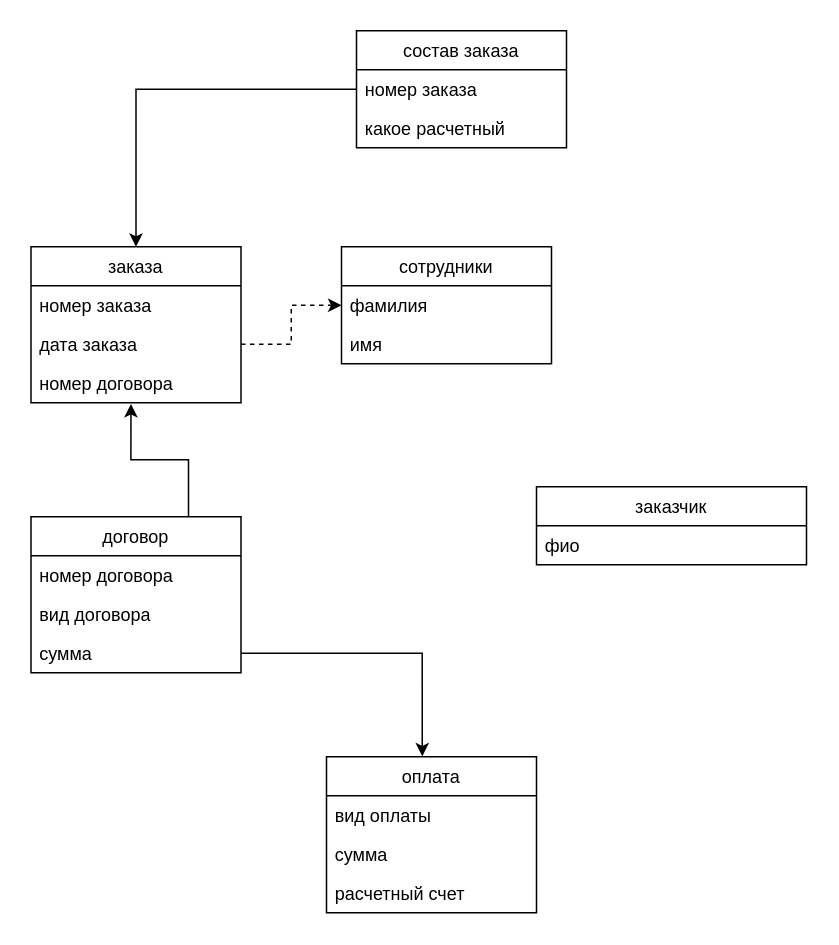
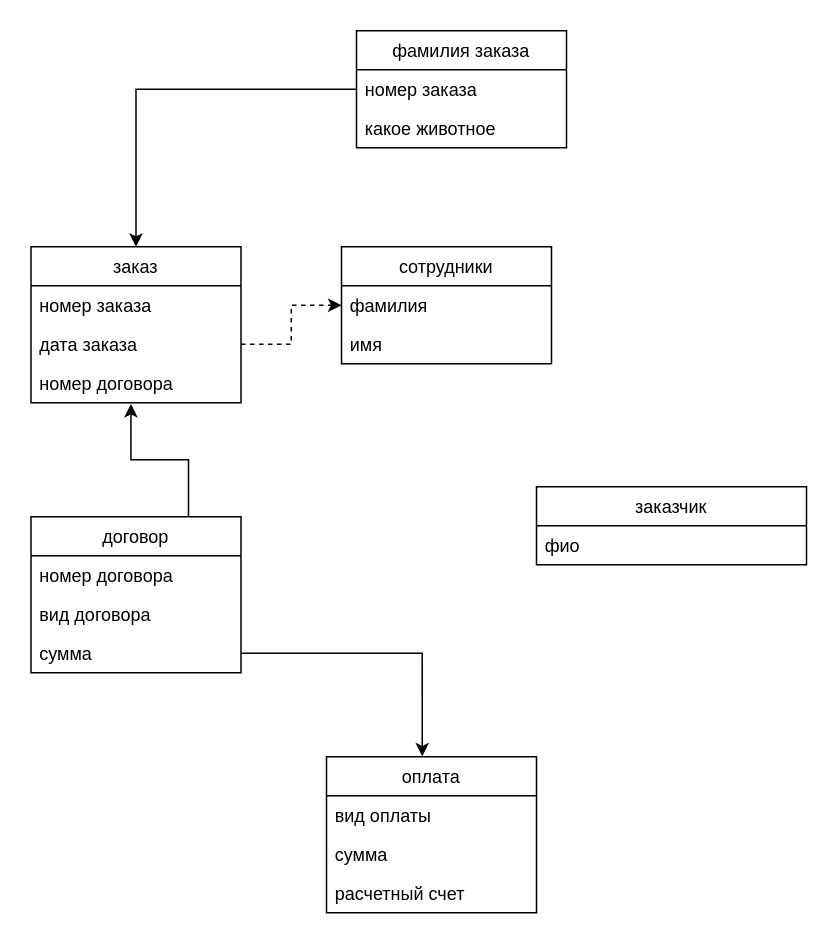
  <mxCell id="0" />
  <mxCell id="1" parent="0" />
  <mxCell id="2" value="заказчик" style="swimlane;fontStyle=0;childLayout=stackLayout;horizontal=1;startSize=26;fillColor=none;horizontalStack=0;resizeParent=1;resizeParentMax=0;resizeLast=0;collapsible=1;marginBottom=0;" parent="1" vertex="1"><mxGeometry x="357" y="324" width="180" height="52" as="geometry" /></mxCell>
  <mxCell id="3" value="фио" style="text;strokeColor=none;fillColor=none;align=left;verticalAlign=top;spacingLeft=4;spacingRight=4;overflow=hidden;rotatable=0;points=[[0,0.5],[1,0.5]];portConstraint=eastwest;" parent="2" vertex="1"><mxGeometry y="26" width="180" height="26" as="geometry" /></mxCell>
- <mxCell id="4" value="состав заказа" style="swimlane;fontStyle=0;childLayout=stackLayout;horizontal=1;startSize=26;fillColor=none;horizontalStack=0;resizeParent=1;resizeParentMax=0;resizeLast=0;collapsible=1;marginBottom=0;" parent="1" vertex="1"><mxGeometry x="237" y="20" width="140" height="78" as="geometry" /></mxCell>
+ <mxCell id="4" value="фамилия заказа" style="swimlane;fontStyle=0;childLayout=stackLayout;horizontal=1;startSize=26;fillColor=none;horizontalStack=0;resizeParent=1;resizeParentMax=0;resizeLast=0;collapsible=1;marginBottom=0;" parent="1" vertex="1"><mxGeometry x="237" y="20" width="140" height="78" as="geometry" /></mxCell>
  <mxCell id="5" value="номер заказа" style="text;strokeColor=none;fillColor=none;align=left;verticalAlign=top;spacingLeft=4;spacingRight=4;overflow=hidden;rotatable=0;points=[[0,0.5],[1,0.5]];portConstraint=eastwest;" parent="4" vertex="1"><mxGeometry y="26" width="140" height="26" as="geometry" /></mxCell>
- <mxCell id="6" value="какое расчетный" style="text;strokeColor=none;fillColor=none;align=left;verticalAlign=top;spacingLeft=4;spacingRight=4;overflow=hidden;rotatable=0;points=[[0,0.5],[1,0.5]];portConstraint=eastwest;" parent="4" vertex="1"><mxGeometry y="52" width="140" height="26" as="geometry" /></mxCell>
- <mxCell id="7" value="заказа" style="swimlane;fontStyle=0;childLayout=stackLayout;horizontal=1;startSize=26;fillColor=none;horizontalStack=0;resizeParent=1;resizeParentMax=0;resizeLast=0;collapsible=1;marginBottom=0;" parent="1" vertex="1"><mxGeometry x="20" y="164" width="140" height="104" as="geometry" /></mxCell>
+ <mxCell id="6" value="какое животное" style="text;strokeColor=none;fillColor=none;align=left;verticalAlign=top;spacingLeft=4;spacingRight=4;overflow=hidden;rotatable=0;points=[[0,0.5],[1,0.5]];portConstraint=eastwest;" parent="4" vertex="1"><mxGeometry y="52" width="140" height="26" as="geometry" /></mxCell>
+ <mxCell id="7" value="заказ" style="swimlane;fontStyle=0;childLayout=stackLayout;horizontal=1;startSize=26;fillColor=none;horizontalStack=0;resizeParent=1;resizeParentMax=0;resizeLast=0;collapsible=1;marginBottom=0;" parent="1" vertex="1"><mxGeometry x="20" y="164" width="140" height="104" as="geometry" /></mxCell>
  <mxCell id="8" value="номер заказа" style="text;strokeColor=none;fillColor=none;align=left;verticalAlign=top;spacingLeft=4;spacingRight=4;overflow=hidden;rotatable=0;points=[[0,0.5],[1,0.5]];portConstraint=eastwest;" parent="7" vertex="1"><mxGeometry y="26" width="140" height="26" as="geometry" /></mxCell>
  <mxCell id="9" value="дата заказа" style="text;strokeColor=none;fillColor=none;align=left;verticalAlign=top;spacingLeft=4;spacingRight=4;overflow=hidden;rotatable=0;points=[[0,0.5],[1,0.5]];portConstraint=eastwest;" parent="7" vertex="1"><mxGeometry y="52" width="140" height="26" as="geometry" /></mxCell>
  <mxCell id="10" value="номер договора " style="text;strokeColor=none;fillColor=none;align=left;verticalAlign=top;spacingLeft=4;spacingRight=4;overflow=hidden;rotatable=0;points=[[0,0.5],[1,0.5]];portConstraint=eastwest;" parent="7" vertex="1"><mxGeometry y="78" width="140" height="26" as="geometry" /></mxCell>
  <mxCell id="11" style="edgeStyle=orthogonalEdgeStyle;rounded=0;orthogonalLoop=1;jettySize=auto;html=1;exitX=0.75;exitY=0;exitDx=0;exitDy=0;entryX=0.476;entryY=1.032;entryDx=0;entryDy=0;entryPerimeter=0;" parent="1" source="12" target="10" edge="1"><mxGeometry relative="1" as="geometry" /></mxCell>
  <mxCell id="12" value="договор" style="swimlane;fontStyle=0;childLayout=stackLayout;horizontal=1;startSize=26;fillColor=none;horizontalStack=0;resizeParent=1;resizeParentMax=0;resizeLast=0;collapsible=1;marginBottom=0;" parent="1" vertex="1"><mxGeometry x="20" y="344" width="140" height="104" as="geometry" /></mxCell>
  <mxCell id="13" value="номер договора " style="text;strokeColor=none;fillColor=none;align=left;verticalAlign=top;spacingLeft=4;spacingRight=4;overflow=hidden;rotatable=0;points=[[0,0.5],[1,0.5]];portConstraint=eastwest;" parent="12" vertex="1"><mxGeometry y="26" width="140" height="26" as="geometry" /></mxCell>
  <mxCell id="14" value="вид договора " style="text;strokeColor=none;fillColor=none;align=left;verticalAlign=top;spacingLeft=4;spacingRight=4;overflow=hidden;rotatable=0;points=[[0,0.5],[1,0.5]];portConstraint=eastwest;" parent="12" vertex="1"><mxGeometry y="52" width="140" height="26" as="geometry" /></mxCell>
  <mxCell id="15" value="сумма " style="text;strokeColor=none;fillColor=none;align=left;verticalAlign=top;spacingLeft=4;spacingRight=4;overflow=hidden;rotatable=0;points=[[0,0.5],[1,0.5]];portConstraint=eastwest;" parent="12" vertex="1"><mxGeometry y="78" width="140" height="26" as="geometry" /></mxCell>
  <mxCell id="16" value="оплата" style="swimlane;fontStyle=0;childLayout=stackLayout;horizontal=1;startSize=26;fillColor=none;horizontalStack=0;resizeParent=1;resizeParentMax=0;resizeLast=0;collapsible=1;marginBottom=0;" parent="1" vertex="1"><mxGeometry x="217" y="504" width="140" height="104" as="geometry" /></mxCell>
  <mxCell id="17" value="вид оплаты" style="text;strokeColor=none;fillColor=none;align=left;verticalAlign=top;spacingLeft=4;spacingRight=4;overflow=hidden;rotatable=0;points=[[0,0.5],[1,0.5]];portConstraint=eastwest;" parent="16" vertex="1"><mxGeometry y="26" width="140" height="26" as="geometry" /></mxCell>
  <mxCell id="18" value="сумма" style="text;strokeColor=none;fillColor=none;align=left;verticalAlign=top;spacingLeft=4;spacingRight=4;overflow=hidden;rotatable=0;points=[[0,0.5],[1,0.5]];portConstraint=eastwest;" parent="16" vertex="1"><mxGeometry y="52" width="140" height="26" as="geometry" /></mxCell>
  <mxCell id="19" value="расчетный счет " style="text;strokeColor=none;fillColor=none;align=left;verticalAlign=top;spacingLeft=4;spacingRight=4;overflow=hidden;rotatable=0;points=[[0,0.5],[1,0.5]];portConstraint=eastwest;" parent="16" vertex="1"><mxGeometry y="78" width="140" height="26" as="geometry" /></mxCell>
  <mxCell id="20" value="сотрудники" style="swimlane;fontStyle=0;childLayout=stackLayout;horizontal=1;startSize=26;fillColor=none;horizontalStack=0;resizeParent=1;resizeParentMax=0;resizeLast=0;collapsible=1;marginBottom=0;" parent="1" vertex="1"><mxGeometry x="227" y="164" width="140" height="78" as="geometry" /></mxCell>
  <mxCell id="21" value="фамилия" style="text;strokeColor=none;fillColor=none;align=left;verticalAlign=top;spacingLeft=4;spacingRight=4;overflow=hidden;rotatable=0;points=[[0,0.5],[1,0.5]];portConstraint=eastwest;" parent="20" vertex="1"><mxGeometry y="26" width="140" height="26" as="geometry" /></mxCell>
  <mxCell id="22" value="имя " style="text;strokeColor=none;fillColor=none;align=left;verticalAlign=top;spacingLeft=4;spacingRight=4;overflow=hidden;rotatable=0;points=[[0,0.5],[1,0.5]];portConstraint=eastwest;" parent="20" vertex="1"><mxGeometry y="52" width="140" height="26" as="geometry" /></mxCell>
  <mxCell id="23" style="edgeStyle=orthogonalEdgeStyle;rounded=0;orthogonalLoop=1;jettySize=auto;html=1;exitX=1;exitY=0.5;exitDx=0;exitDy=0;entryX=0;entryY=0.5;entryDx=0;entryDy=0;dashed=1;" parent="1" source="9" target="20" edge="1"><mxGeometry relative="1" as="geometry" /></mxCell>
  <mxCell id="24" style="edgeStyle=orthogonalEdgeStyle;rounded=0;orthogonalLoop=1;jettySize=auto;html=1;exitX=0;exitY=0.5;exitDx=0;exitDy=0;entryX=0.5;entryY=0;entryDx=0;entryDy=0;" parent="1" source="5" target="7" edge="1"><mxGeometry relative="1" as="geometry" /></mxCell>
  <mxCell id="25" style="edgeStyle=orthogonalEdgeStyle;rounded=0;orthogonalLoop=1;jettySize=auto;html=1;exitX=1;exitY=0.5;exitDx=0;exitDy=0;entryX=0.456;entryY=-0.002;entryDx=0;entryDy=0;entryPerimeter=0;" parent="1" source="15" target="16" edge="1"><mxGeometry relative="1" as="geometry" /></mxCell>
